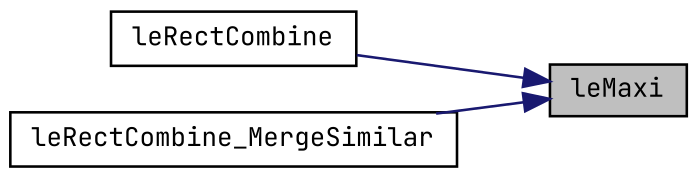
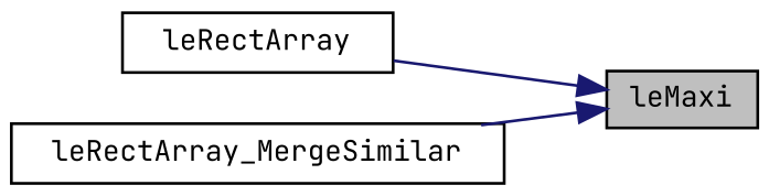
  digraph {
    fontname="JetBrains Mono"
    rankdir=RL
    node [color=black fillcolor=white fontname="JetBrains Mono" fontsize=10 shape=record style=filled]
    edge [color=midnightblue dir=back fontname="JetBrains Mono" fontsize=10 labelfontname=Helvetica labelfontsize=10 style=solid]
    n1 [fillcolor=grey75 fontcolor=black height=0.2 label=leMaxi width=0.4]
-   n2 [height=0.2 label=leRectCombine width=0.4]
-   n3 [height=0.2 label=leRectCombine_MergeSimilar width=0.4]
+   n2 [height=0.2 label=leRectArray width=0.4]
+   n3 [height=0.2 label=leRectArray_MergeSimilar width=0.4]
    n1 -> n2
    n1 -> n3
  }
